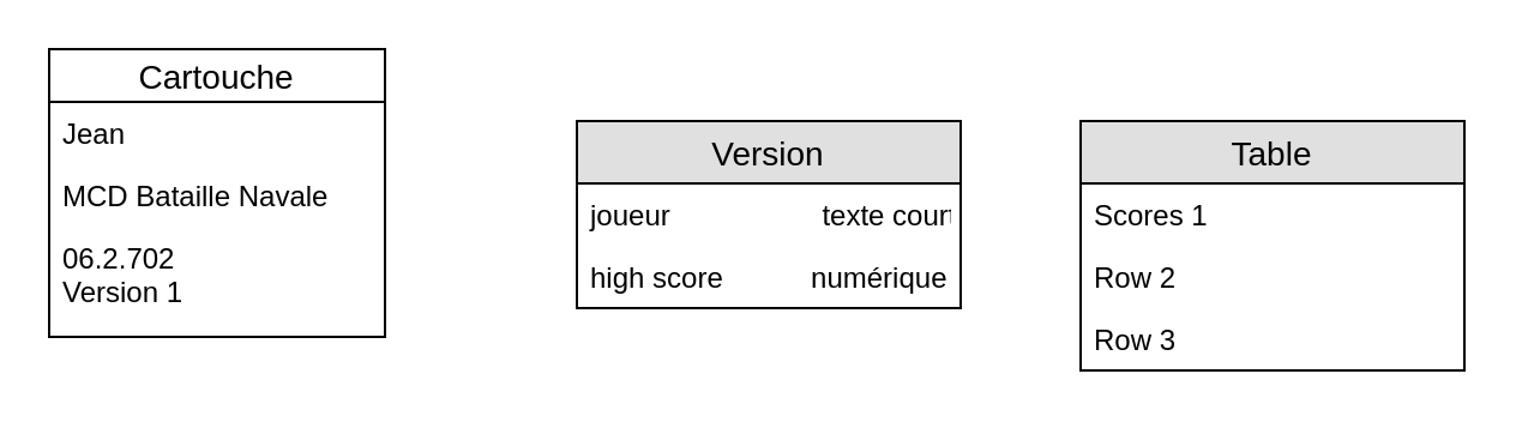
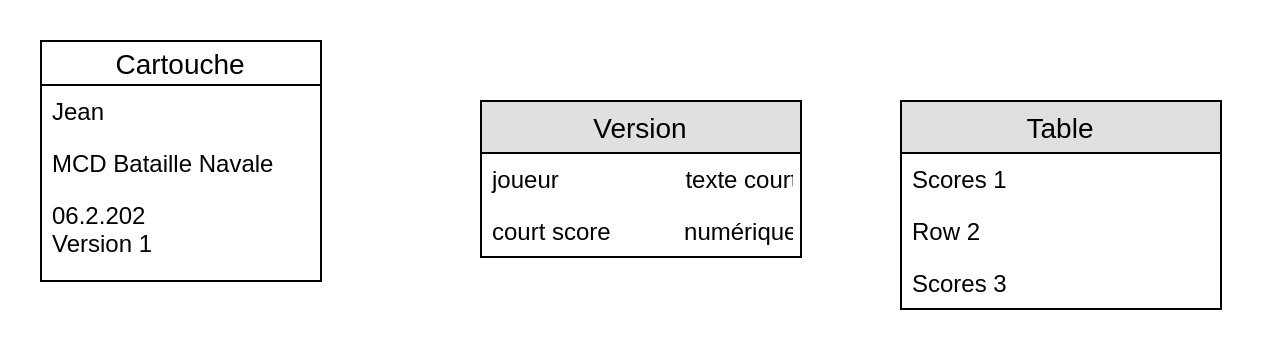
  <mxCell id="0" />
  <mxCell id="1" parent="0" />
  <mxCell id="2" value="Cartouche" style="swimlane;fontStyle=0;childLayout=stackLayout;horizontal=1;startSize=22;fillColor=none;horizontalStack=0;resizeParent=1;resizeParentMax=0;resizeLast=0;collapsible=1;marginBottom=0;swimlaneFillColor=#ffffff;align=center;fontSize=14;" vertex="1" parent="1"><mxGeometry x="20" y="20" width="140" height="120" as="geometry" /></mxCell>
  <mxCell id="3" value="Jean" style="text;strokeColor=none;fillColor=none;spacingLeft=4;spacingRight=4;overflow=hidden;rotatable=0;points=[[0,0.5],[1,0.5]];portConstraint=eastwest;fontSize=12;" vertex="1" parent="2"><mxGeometry y="22" width="140" height="26" as="geometry" /></mxCell>
  <mxCell id="4" value="MCD Bataille Navale" style="text;strokeColor=none;fillColor=none;spacingLeft=4;spacingRight=4;overflow=hidden;rotatable=0;points=[[0,0.5],[1,0.5]];portConstraint=eastwest;fontSize=12;" vertex="1" parent="2"><mxGeometry y="48" width="140" height="26" as="geometry" /></mxCell>
- <mxCell id="5" value="06.2.702&#10;Version 1&#10;" style="text;strokeColor=none;fillColor=none;spacingLeft=4;spacingRight=4;overflow=hidden;rotatable=0;points=[[0,0.5],[1,0.5]];portConstraint=eastwest;fontSize=12;" vertex="1" parent="2"><mxGeometry y="74" width="140" height="46" as="geometry" /></mxCell>
+ <mxCell id="5" value="06.2.202&#10;Version 1&#10;" style="text;strokeColor=none;fillColor=none;spacingLeft=4;spacingRight=4;overflow=hidden;rotatable=0;points=[[0,0.5],[1,0.5]];portConstraint=eastwest;fontSize=12;" vertex="1" parent="2"><mxGeometry y="74" width="140" height="46" as="geometry" /></mxCell>
  <mxCell id="6" value="Table" style="swimlane;fontStyle=0;childLayout=stackLayout;horizontal=1;startSize=26;fillColor=#e0e0e0;horizontalStack=0;resizeParent=1;resizeParentMax=0;resizeLast=0;collapsible=1;marginBottom=0;swimlaneFillColor=#ffffff;align=center;fontSize=14;" vertex="1" parent="1"><mxGeometry x="450" y="50" width="160" height="104" as="geometry" /></mxCell>
  <mxCell id="7" value="Scores 1" style="text;strokeColor=none;fillColor=none;spacingLeft=4;spacingRight=4;overflow=hidden;rotatable=0;points=[[0,0.5],[1,0.5]];portConstraint=eastwest;fontSize=12;" vertex="1" parent="6"><mxGeometry y="26" width="160" height="26" as="geometry" /></mxCell>
  <mxCell id="8" value="Row 2" style="text;strokeColor=none;fillColor=none;spacingLeft=4;spacingRight=4;overflow=hidden;rotatable=0;points=[[0,0.5],[1,0.5]];portConstraint=eastwest;fontSize=12;" vertex="1" parent="6"><mxGeometry y="52" width="160" height="26" as="geometry" /></mxCell>
- <mxCell id="9" value="Row 3" style="text;strokeColor=none;fillColor=none;spacingLeft=4;spacingRight=4;overflow=hidden;rotatable=0;points=[[0,0.5],[1,0.5]];portConstraint=eastwest;fontSize=12;" vertex="1" parent="6"><mxGeometry y="78" width="160" height="26" as="geometry" /></mxCell>
+ <mxCell id="9" value="Scores 3" style="text;strokeColor=none;fillColor=none;spacingLeft=4;spacingRight=4;overflow=hidden;rotatable=0;points=[[0,0.5],[1,0.5]];portConstraint=eastwest;fontSize=12;" vertex="1" parent="6"><mxGeometry y="78" width="160" height="26" as="geometry" /></mxCell>
  <mxCell id="10" value="Version" style="swimlane;fontStyle=0;childLayout=stackLayout;horizontal=1;startSize=26;fillColor=#e0e0e0;horizontalStack=0;resizeParent=1;resizeParentMax=0;resizeLast=0;collapsible=1;marginBottom=0;swimlaneFillColor=#ffffff;align=center;fontSize=14;" vertex="1" parent="1"><mxGeometry x="240" y="50" width="160" height="78" as="geometry" /></mxCell>
  <mxCell id="11" value="joueur                   texte court" style="text;strokeColor=none;fillColor=none;spacingLeft=4;spacingRight=4;overflow=hidden;rotatable=0;points=[[0,0.5],[1,0.5]];portConstraint=eastwest;fontSize=12;fontStyle=0" vertex="1" parent="10"><mxGeometry y="26" width="160" height="26" as="geometry" /></mxCell>
- <mxCell id="12" value="high score           numérique" style="text;strokeColor=none;fillColor=none;spacingLeft=4;spacingRight=4;overflow=hidden;rotatable=0;points=[[0,0.5],[1,0.5]];portConstraint=eastwest;fontSize=12;" vertex="1" parent="10"><mxGeometry y="52" width="160" height="26" as="geometry" /></mxCell>
+ <mxCell id="12" value="court score           numérique" style="text;strokeColor=none;fillColor=none;spacingLeft=4;spacingRight=4;overflow=hidden;rotatable=0;points=[[0,0.5],[1,0.5]];portConstraint=eastwest;fontSize=12;" vertex="1" parent="10"><mxGeometry y="52" width="160" height="26" as="geometry" /></mxCell>
